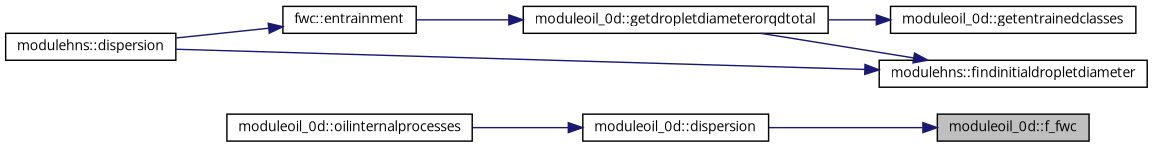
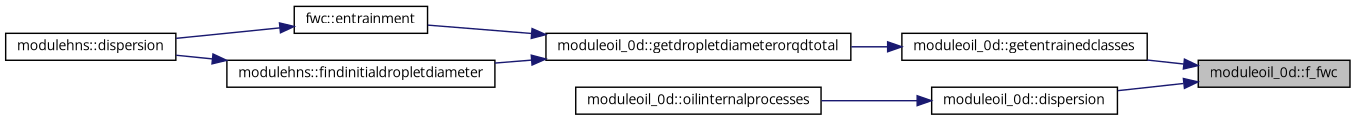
  digraph {
    fontname="Open Sans"
    rankdir=RL
    node [color=black fillcolor=white fontname="Open Sans" fontsize=10 shape=record style=filled]
    edge [color=midnightblue dir=back fontname="Open Sans" fontsize=10 labelfontname=Helvetica labelfontsize=10 style=solid]
    n1 [fillcolor=grey75 fontcolor=black height=0.2 label="moduleoil_0d::f_fwc" width=0.4]
    n2 [height=0.2 label="moduleoil_0d::getentrainedclasses" width=0.4]
    n3 [height=0.2 label="moduleoil_0d::dispersion" width=0.4]
    n4 [height=0.2 label="moduleoil_0d::getdropletdiameterorqdtotal" width=0.4]
    n5 [height=0.2 label="moduleoil_0d::oilinternalprocesses" width=0.4]
    n6 [height=0.2 label="fwc::entrainment" width=0.4]
    n7 [height=0.2 label="modulehns::findinitialdropletdiameter" width=0.4]
    n8 [height=0.2 label="modulehns::dispersion" width=0.4]
+   n1 -> n2
    n1 -> n3
    n2 -> n4
    n3 -> n5
    n4 -> n6
-   n7 -> n4
+   n4 -> n7
    n6 -> n8
    n7 -> n8
  }
